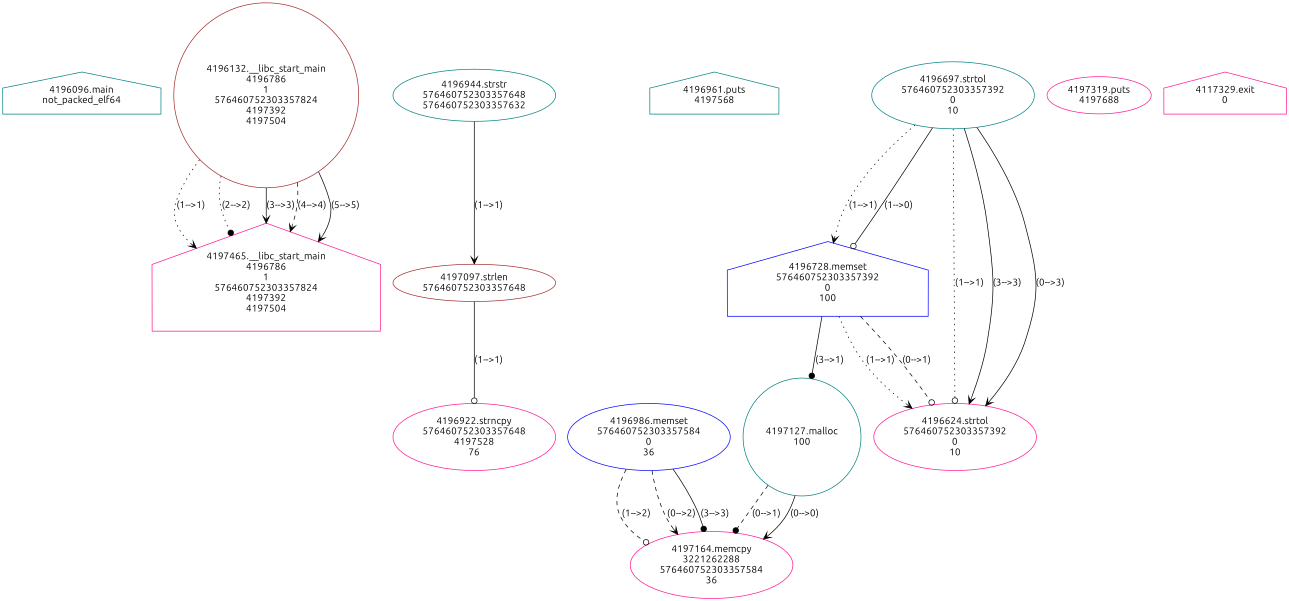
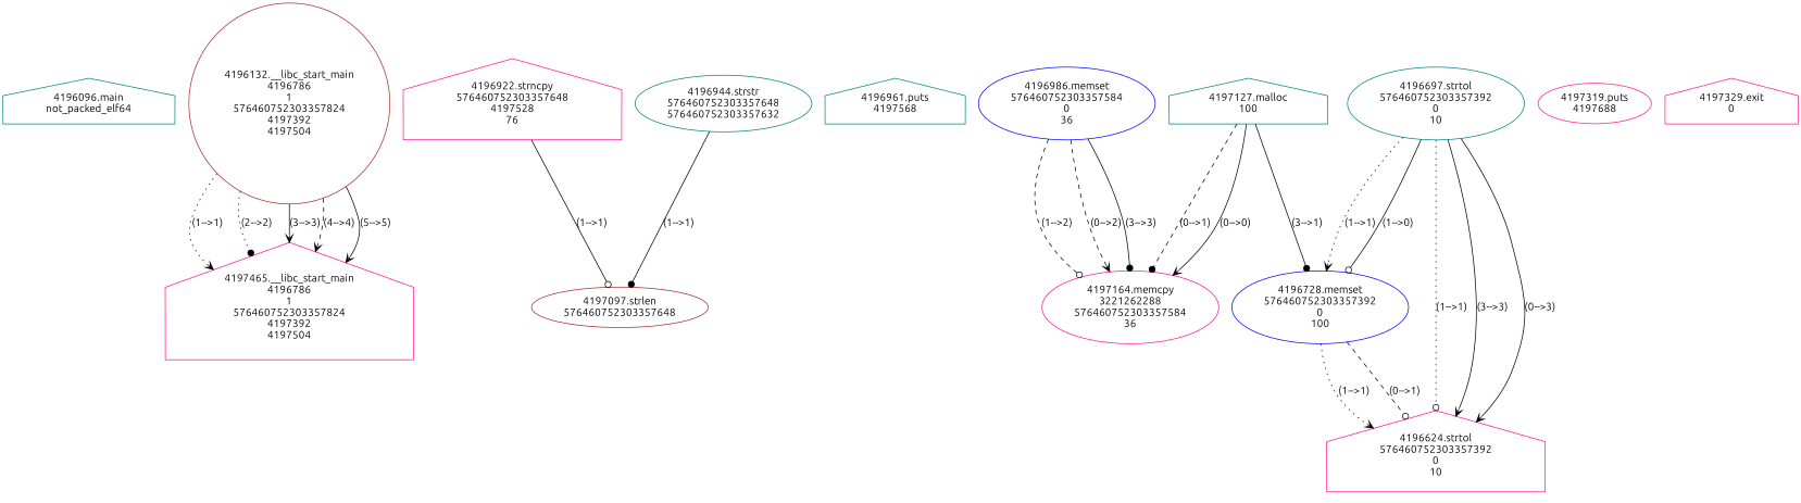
  digraph {
    fontname=Ubuntu
    node [color=deeppink fontname=Ubuntu shape=ellipse]
    edge [arrowhead=vee fontname=Ubuntu style=solid]
    n1 [color=teal label="4196096.main\nnot_packed_elf64" shape=house]
    n2 [color=brown label="4196132.__libc_start_main\n4196786\n1\n576460752303357824\n4197392\n4197504" shape=circle]
    n3 [label="4197465.__libc_start_main\n4196786\n1\n576460752303357824\n4197392\n4197504" shape=house]
-   n4 [label="4196922.strncpy\n576460752303357648\n4197528\n76"]
+   n4 [label="4196922.strncpy\n576460752303357648\n4197528\n76" shape=house]
    n5 [color=brown label="4197097.strlen\n576460752303357648"]
    n6 [color=teal label="4196944.strstr\n576460752303357648\n576460752303357632"]
    n7 [color=teal label="4196961.puts\n4197568" shape=house]
    n8 [color=blue label="4196986.memset\n576460752303357584\n0\n36"]
    n9 [label="4197164.memcpy\n3221262288\n576460752303357584\n36"]
    n10 [color=teal label="4196697.strtol\n576460752303357392\n0\n10"]
-   n11 [color=blue label="4196728.memset\n576460752303357392\n0\n100" shape=house]
-   n12 [label="4196624.strtol\n576460752303357392\n0\n10"]
-   n13 [color=teal label="4197127.malloc\n100" shape=circle]
+   n11 [color=blue label="4196728.memset\n576460752303357392\n0\n100"]
+   n12 [label="4196624.strtol\n576460752303357392\n0\n10" shape=house]
+   n13 [color=teal label="4197127.malloc\n100" shape=house]
    n14 [label="4197319.puts\n4197688"]
-   n15 [label="4117329.exit\n0" shape=house]
+   n15 [label="4197329.exit\n0" shape=house]
    n2 -> n3 [label="(1-->1)" style=dotted]
    n2 -> n3 [arrowhead=dot label="(2-->2)" style=dotted]
    n2 -> n3 [label="(3-->3)"]
    n2 -> n3 [label="(4-->4)" style=dashed]
    n2 -> n3 [label="(5-->5)"]
-   n5 -> n4 [arrowhead=odot label="(1-->1)"]
-   n6 -> n5 [label="(1-->1)"]
+   n4 -> n5 [arrowhead=odot label="(1-->1)"]
+   n6 -> n5 [arrowhead=dot label="(1-->1)"]
    n8 -> n9 [arrowhead=odot label="(1-->2)" style=dashed]
    n8 -> n9 [label="(0-->2)" style=dashed]
    n8 -> n9 [arrowhead=dot label="(3-->3)"]
    n10 -> n11 [label="(1-->1)" style=dotted]
    n10 -> n11 [arrowhead=odot label="(1-->0)"]
    n10 -> n12 [arrowhead=odot label="(1-->1)" style=dotted]
    n10 -> n12 [label="(3-->3)"]
    n10 -> n12 [label="(0-->3)"]
    n11 -> n12 [label="(1-->1)" style=dotted]
    n11 -> n12 [arrowhead=odot label="(0-->1)" style=dashed]
-   n11 -> n13 [arrowhead=dot label="(3-->1)"]
+   n13 -> n11 [arrowhead=dot label="(3-->1)"]
    n13 -> n9 [arrowhead=dot label="(0-->1)" style=dashed]
    n13 -> n9 [label="(0-->0)"]
  }
